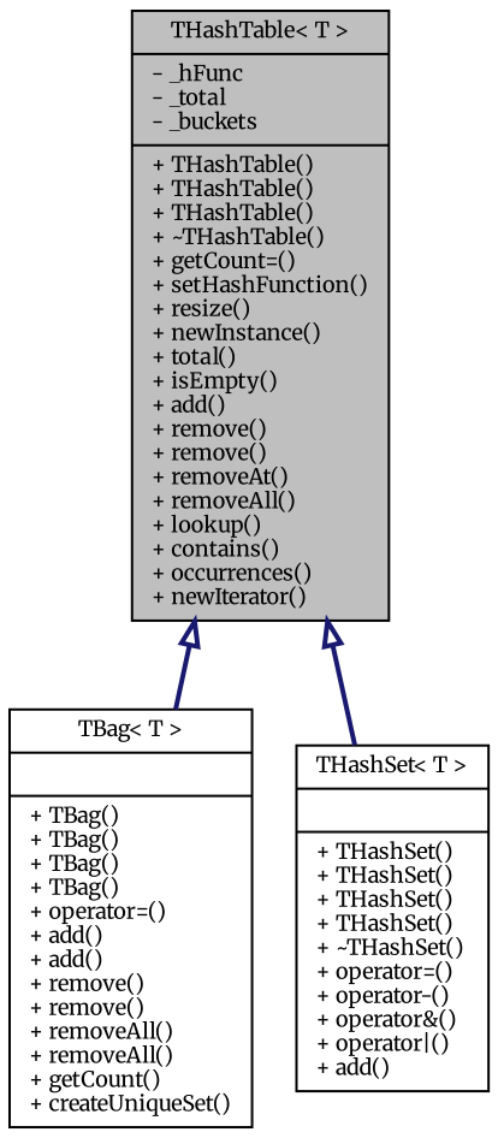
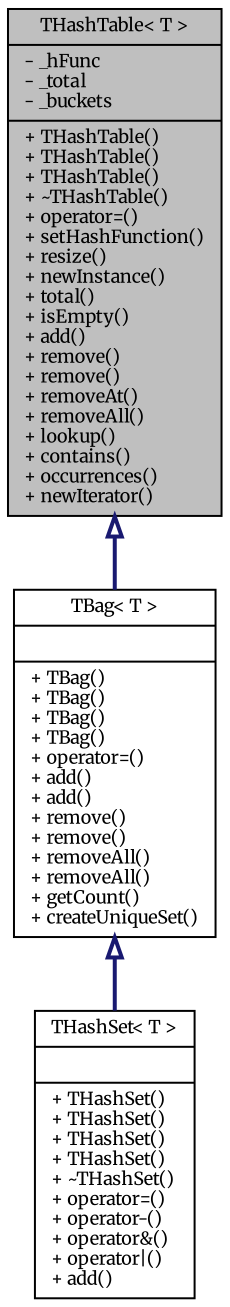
  digraph {
    fontname=Merriweather
    node [color=black fontname=Merriweather fontsize=9 shape=record]
    edge [arrowtail=empty color=midnightblue dir=back fontname=Merriweather fontsize=9 labelfontname=Arial labelfontsize=9 style=bold]
-   n1 [fillcolor=grey75 fontcolor=black height=0.2 label="{THashTable\< T \>\n|- _hFunc\l- _total\l- _buckets\l|+ THashTable()\l+ THashTable()\l+ THashTable()\l+ ~THashTable()\l+ getCount=()\l+ setHashFunction()\l+ resize()\l+ newInstance()\l+ total()\l+ isEmpty()\l+ add()\l+ remove()\l+ remove()\l+ removeAt()\l+ removeAll()\l+ lookup()\l+ contains()\l+ occurrences()\l+ newIterator()\l}" style=filled width=0.4]
+   n1 [fillcolor=grey75 fontcolor=black height=0.2 label="{THashTable\< T \>\n|- _hFunc\l- _total\l- _buckets\l|+ THashTable()\l+ THashTable()\l+ THashTable()\l+ ~THashTable()\l+ operator=()\l+ setHashFunction()\l+ resize()\l+ newInstance()\l+ total()\l+ isEmpty()\l+ add()\l+ remove()\l+ remove()\l+ removeAt()\l+ removeAll()\l+ lookup()\l+ contains()\l+ occurrences()\l+ newIterator()\l}" style=filled width=0.4]
    n2 [height=0.2 label="{TBag\< T \>\n||+ TBag()\l+ TBag()\l+ TBag()\l+ TBag()\l+ operator=()\l+ add()\l+ add()\l+ remove()\l+ remove()\l+ removeAll()\l+ removeAll()\l+ getCount()\l+ createUniqueSet()\l}" width=0.4]
    n3 [height=0.2 label="{THashSet\< T \>\n||+ THashSet()\l+ THashSet()\l+ THashSet()\l+ THashSet()\l+ ~THashSet()\l+ operator=()\l+ operator-()\l+ operator&()\l+ operator\|()\l+ add()\l}" width=0.4]
    n1 -> n2
-   n1 -> n3
+   n2 -> n3
  }
